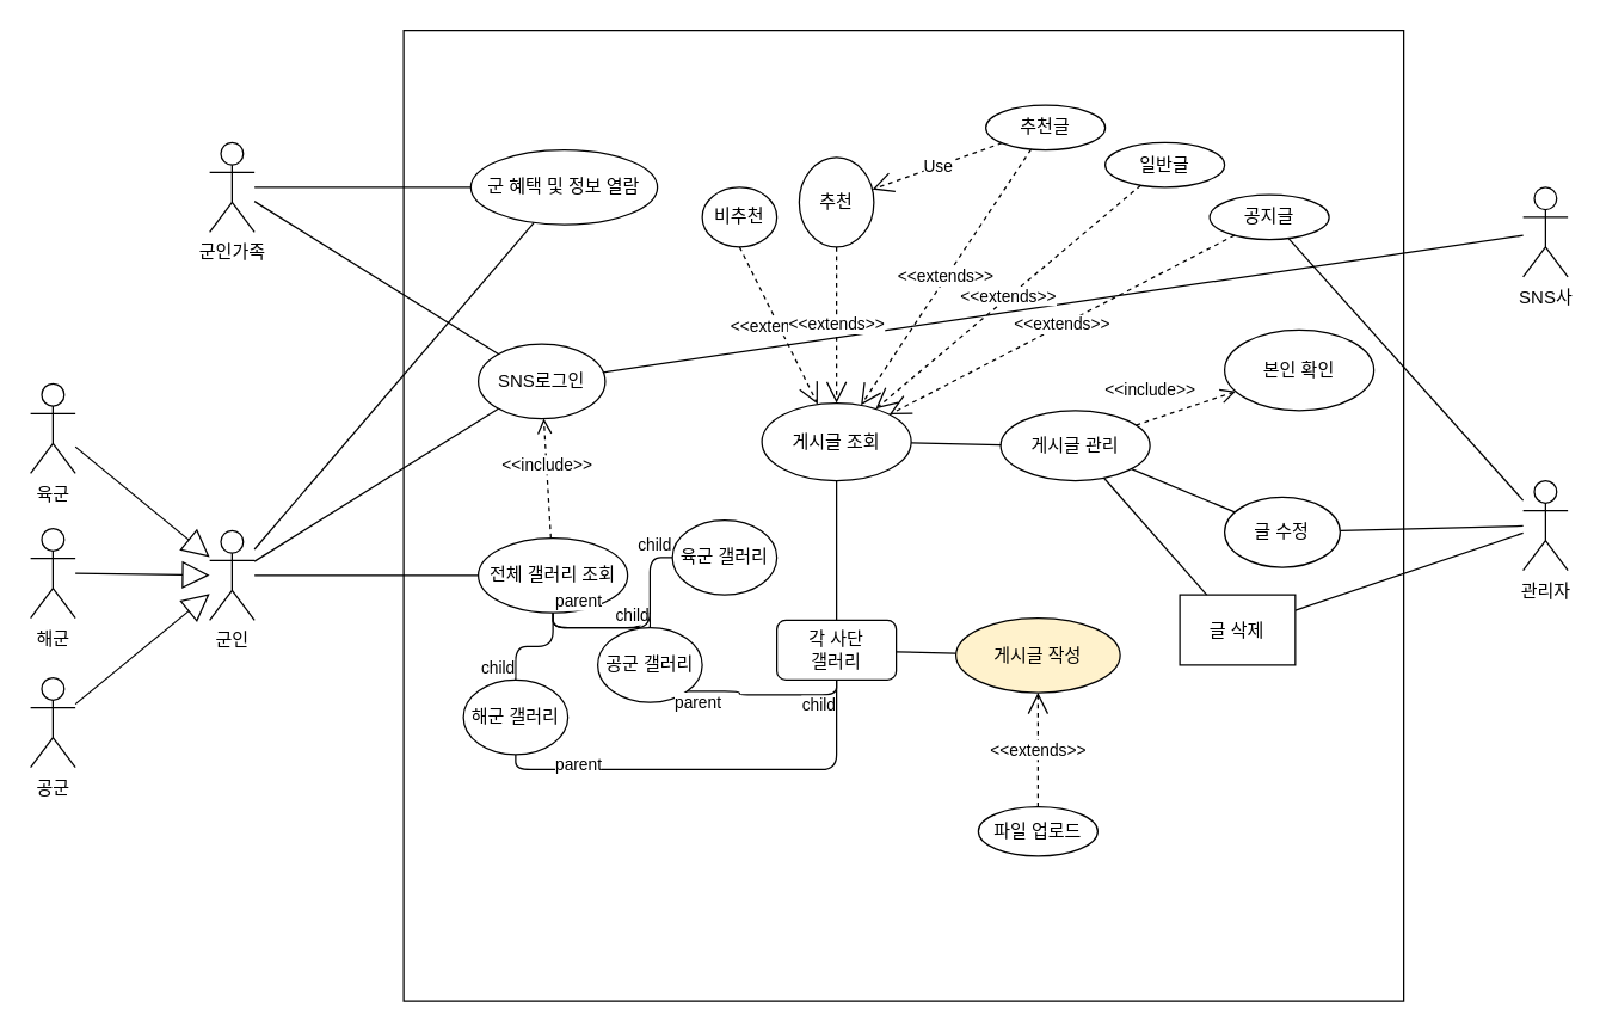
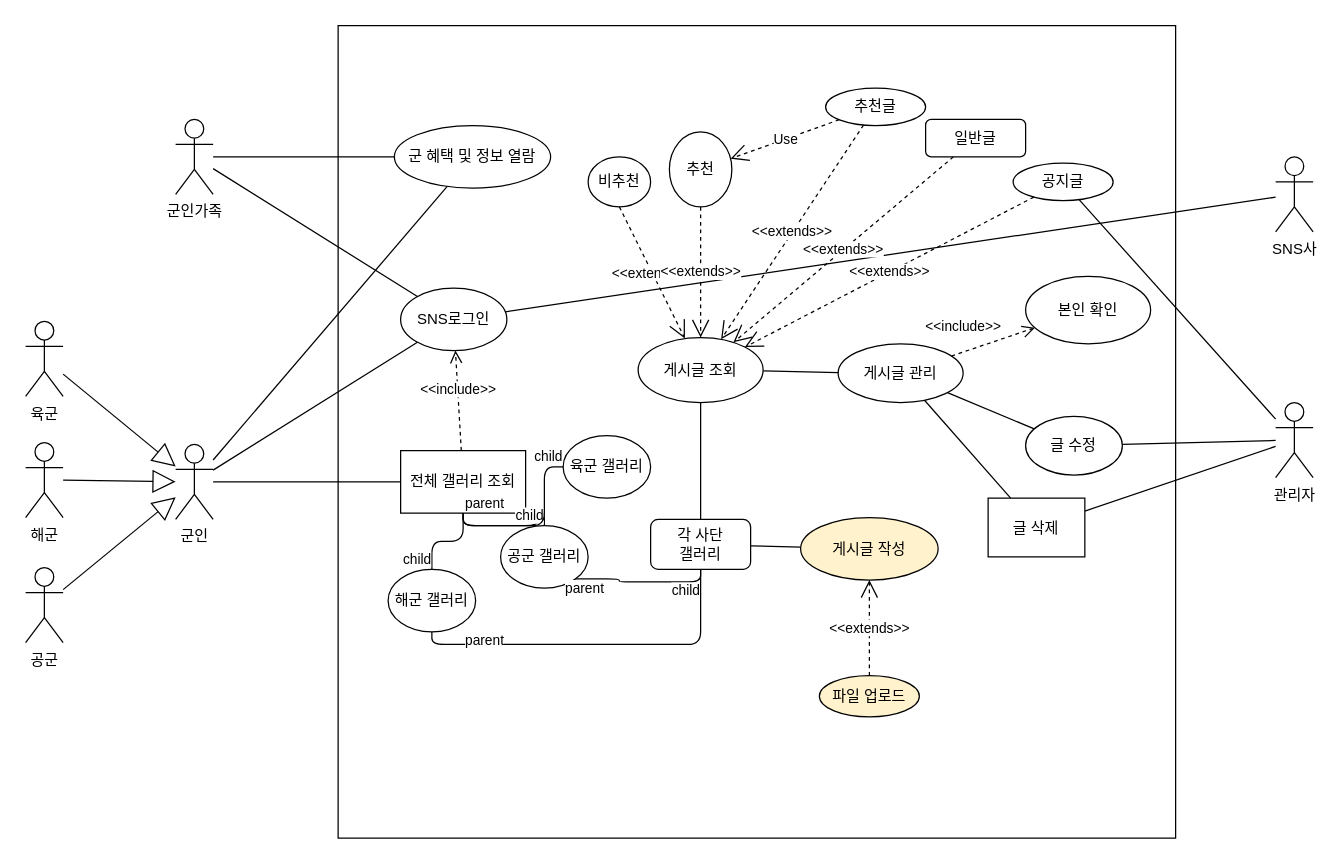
  <mxCell id="0" />
  <mxCell id="1" parent="0" />
  <mxCell id="2" value="군인" style="shape=umlActor;verticalLabelPosition=bottom;verticalAlign=top;html=1;outlineConnect=0;" parent="1" vertex="1"><mxGeometry x="140" y="355" width="30" height="60" as="geometry" /></mxCell>
  <mxCell id="3" value="해군" style="shape=umlActor;verticalLabelPosition=bottom;verticalAlign=top;html=1;outlineConnect=0;" parent="1" vertex="1"><mxGeometry x="20" y="353.5" width="30" height="60" as="geometry" /></mxCell>
  <mxCell id="4" value="공군" style="shape=umlActor;verticalLabelPosition=bottom;verticalAlign=top;html=1;outlineConnect=0;" parent="1" vertex="1"><mxGeometry x="20" y="453.5" width="30" height="60" as="geometry" /></mxCell>
  <mxCell id="5" value="육군&lt;br&gt;" style="shape=umlActor;verticalLabelPosition=bottom;verticalAlign=top;html=1;outlineConnect=0;" parent="1" vertex="1"><mxGeometry x="20" y="256.5" width="30" height="60" as="geometry" /></mxCell>
  <mxCell id="6" value="" style="rounded=0;whiteSpace=wrap;html=1;" parent="1" vertex="1"><mxGeometry x="270" y="20" width="670" height="650" as="geometry" /></mxCell>
  <mxCell id="7" value="SNS로그인" style="ellipse;whiteSpace=wrap;html=1;" parent="1" vertex="1"><mxGeometry x="320" y="230" width="85" height="50" as="geometry" /></mxCell>
  <mxCell id="8" value="게시글 작성" style="ellipse;whiteSpace=wrap;html=1;fillColor=#fff2cc;" parent="1" vertex="1"><mxGeometry x="640" y="413.5" width="110" height="50" as="geometry" /></mxCell>
- <mxCell id="9" value="파일 업로드" style="ellipse;whiteSpace=wrap;html=1;" parent="1" vertex="1"><mxGeometry x="655" y="540" width="80" height="33" as="geometry" /></mxCell>
+ <mxCell id="9" value="파일 업로드" style="ellipse;whiteSpace=wrap;html=1;fillColor=#fff2cc;" parent="1" vertex="1"><mxGeometry x="655" y="540" width="80" height="33" as="geometry" /></mxCell>
  <mxCell id="10" value="" style="endArrow=block;endSize=16;endFill=0;html=1;" parent="1" source="5" target="2" edge="1"><mxGeometry width="160" relative="1" as="geometry"><mxPoint x="60" y="575" as="sourcePoint" /><mxPoint x="220" y="575" as="targetPoint" /></mxGeometry></mxCell>
  <mxCell id="11" value="" style="endArrow=block;endSize=16;endFill=0;html=1;" parent="1" source="4" target="2" edge="1"><mxGeometry width="160" relative="1" as="geometry"><mxPoint x="510" y="425" as="sourcePoint" /><mxPoint x="670" y="425" as="targetPoint" /></mxGeometry></mxCell>
  <mxCell id="12" value="" style="endArrow=block;endSize=16;endFill=0;html=1;" parent="1" source="3" target="2" edge="1"><mxGeometry width="160" relative="1" as="geometry"><mxPoint x="-20" y="585" as="sourcePoint" /><mxPoint x="140" y="585" as="targetPoint" /></mxGeometry></mxCell>
  <mxCell id="13" value="" style="endArrow=none;html=1;" parent="1" source="2" target="7" edge="1"><mxGeometry width="50" height="50" relative="1" as="geometry"><mxPoint x="510" y="370" as="sourcePoint" /><mxPoint x="560" y="320" as="targetPoint" /></mxGeometry></mxCell>
  <mxCell id="14" value="SNS사" style="shape=umlActor;verticalLabelPosition=bottom;verticalAlign=top;html=1;outlineConnect=0;" parent="1" vertex="1"><mxGeometry x="1020" y="125" width="30" height="60" as="geometry" /></mxCell>
  <mxCell id="15" value="" style="endArrow=none;html=1;" parent="1" source="7" target="14" edge="1"><mxGeometry width="50" height="50" relative="1" as="geometry"><mxPoint x="490" y="370" as="sourcePoint" /><mxPoint x="540" y="320" as="targetPoint" /></mxGeometry></mxCell>
  <mxCell id="16" value="관리자" style="shape=umlActor;verticalLabelPosition=bottom;verticalAlign=top;html=1;" parent="1" vertex="1"><mxGeometry x="1020" y="321.5" width="30" height="60" as="geometry" /></mxCell>
  <mxCell id="17" value="추천" style="ellipse;whiteSpace=wrap;html=1;" parent="1" vertex="1"><mxGeometry x="535" y="105" width="50" height="60" as="geometry" /></mxCell>
  <mxCell id="18" value="비추천" style="ellipse;whiteSpace=wrap;html=1;" parent="1" vertex="1"><mxGeometry x="470" y="125" width="50" height="40" as="geometry" /></mxCell>
  <mxCell id="19" value="게시글 조회" style="ellipse;whiteSpace=wrap;html=1;" parent="1" vertex="1"><mxGeometry x="510" y="269.5" width="100" height="52" as="geometry" /></mxCell>
- <mxCell id="20" value="전체 갤러리 조회" style="ellipse;whiteSpace=wrap;html=1;" parent="1" vertex="1"><mxGeometry x="320" y="360" width="100" height="50" as="geometry" /></mxCell>
+ <mxCell id="20" value="전체 갤러리 조회" style="whiteSpace=wrap;html=1;rounded=0;" parent="1" vertex="1"><mxGeometry x="320" y="360" width="100" height="50" as="geometry" /></mxCell>
  <mxCell id="21" value="육군 갤러리" style="ellipse;whiteSpace=wrap;html=1;" parent="1" vertex="1"><mxGeometry x="450" y="348" width="70" height="50" as="geometry" /></mxCell>
  <mxCell id="22" value="공군 갤러리" style="ellipse;whiteSpace=wrap;html=1;" parent="1" vertex="1"><mxGeometry x="400" y="420" width="70" height="50" as="geometry" /></mxCell>
  <mxCell id="23" value="해군 갤러리" style="ellipse;whiteSpace=wrap;html=1;" parent="1" vertex="1"><mxGeometry x="310" y="455" width="70" height="50" as="geometry" /></mxCell>
  <mxCell id="24" value="각 사단&lt;br&gt;갤러리" style="whiteSpace=wrap;html=1;rounded=1;" parent="1" vertex="1"><mxGeometry x="520" y="415" width="80" height="40" as="geometry" /></mxCell>
  <mxCell id="25" value="" style="endArrow=none;html=1;" parent="1" source="2" target="20" edge="1"><mxGeometry width="50" height="50" relative="1" as="geometry"><mxPoint x="160" y="448.68" as="sourcePoint" /><mxPoint x="341.003" y="432.752" as="targetPoint" /></mxGeometry></mxCell>
  <mxCell id="26" value="군인가족" style="shape=umlActor;verticalLabelPosition=bottom;verticalAlign=top;html=1;" parent="1" vertex="1"><mxGeometry x="140" y="95" width="30" height="60" as="geometry" /></mxCell>
  <mxCell id="27" value="" style="endArrow=none;html=1;" parent="1" source="26" target="7" edge="1"><mxGeometry width="50" height="50" relative="1" as="geometry"><mxPoint x="140" y="420.481" as="sourcePoint" /><mxPoint x="352.974" y="285.324" as="targetPoint" /></mxGeometry></mxCell>
  <mxCell id="28" value="게시글 관리" style="ellipse;whiteSpace=wrap;html=1;" parent="1" vertex="1"><mxGeometry x="670" y="274.5" width="100" height="47" as="geometry" /></mxCell>
  <mxCell id="29" value="본인 확인" style="ellipse;whiteSpace=wrap;html=1;" parent="1" vertex="1"><mxGeometry x="820" y="220.5" width="100" height="54" as="geometry" /></mxCell>
  <mxCell id="30" value="" style="endArrow=none;html=1;" parent="1" source="32" target="16" edge="1"><mxGeometry width="50" height="50" relative="1" as="geometry"><mxPoint x="510" y="643.712" as="sourcePoint" /><mxPoint x="887" y="548.5" as="targetPoint" /></mxGeometry></mxCell>
  <mxCell id="31" value="" style="endArrow=none;html=1;" parent="1" source="33" target="16" edge="1"><mxGeometry width="50" height="50" relative="1" as="geometry"><mxPoint x="904.278" y="423.153" as="sourcePoint" /><mxPoint x="1020" y="299.346" as="targetPoint" /></mxGeometry></mxCell>
  <mxCell id="32" value="글 삭제" style="whiteSpace=wrap;html=1;rounded=0;" parent="1" vertex="1"><mxGeometry x="790" y="398" width="77.38" height="47" as="geometry" /></mxCell>
  <mxCell id="33" value="글 수정" style="ellipse;whiteSpace=wrap;html=1;" parent="1" vertex="1"><mxGeometry x="820" y="332.5" width="77.38" height="47" as="geometry" /></mxCell>
  <mxCell id="34" value="&amp;lt;&amp;lt;include&amp;gt;&amp;gt;" style="html=1;verticalAlign=bottom;endArrow=open;dashed=1;endSize=8;" parent="1" source="20" target="7" edge="1"><mxGeometry relative="1" as="geometry"><mxPoint x="580" y="350" as="sourcePoint" /><mxPoint x="500" y="350" as="targetPoint" /></mxGeometry></mxCell>
  <mxCell id="35" value="" style="endArrow=none;html=1;edgeStyle=orthogonalEdgeStyle;" parent="1" source="20" target="22" edge="1"><mxGeometry relative="1" as="geometry"><mxPoint x="460" y="350" as="sourcePoint" /><mxPoint x="620" y="350" as="targetPoint" /></mxGeometry></mxCell>
  <mxCell id="36" value="parent" style="edgeLabel;resizable=0;html=1;align=left;verticalAlign=bottom;" parent="35" connectable="0" vertex="1"><mxGeometry x="-1" relative="1" as="geometry" /></mxCell>
  <mxCell id="37" value="child" style="edgeLabel;resizable=0;html=1;align=right;verticalAlign=bottom;" parent="35" connectable="0" vertex="1"><mxGeometry x="1" relative="1" as="geometry" /></mxCell>
  <mxCell id="38" value="" style="endArrow=none;html=1;edgeStyle=orthogonalEdgeStyle;" parent="1" source="20" target="23" edge="1"><mxGeometry relative="1" as="geometry"><mxPoint x="140" y="541" as="sourcePoint" /><mxPoint x="445" y="430" as="targetPoint" /><Array as="points" /></mxGeometry></mxCell>
  <mxCell id="39" value="parent" style="edgeLabel;resizable=0;html=1;align=left;verticalAlign=bottom;" parent="38" connectable="0" vertex="1"><mxGeometry x="-1" relative="1" as="geometry" /></mxCell>
  <mxCell id="40" value="child" style="edgeLabel;resizable=0;html=1;align=right;verticalAlign=bottom;" parent="38" connectable="0" vertex="1"><mxGeometry x="1" relative="1" as="geometry" /></mxCell>
  <mxCell id="41" value="" style="endArrow=none;html=1;edgeStyle=orthogonalEdgeStyle;exitX=0.5;exitY=1;exitDx=0;exitDy=0;entryX=0;entryY=0.5;entryDx=0;entryDy=0;" parent="1" source="20" target="21" edge="1"><mxGeometry relative="1" as="geometry"><mxPoint x="300" y="540" as="sourcePoint" /><mxPoint x="50" y="730" as="targetPoint" /><Array as="points" /></mxGeometry></mxCell>
  <mxCell id="42" value="parent" style="edgeLabel;resizable=0;html=1;align=left;verticalAlign=bottom;" parent="41" connectable="0" vertex="1"><mxGeometry x="-1" relative="1" as="geometry" /></mxCell>
  <mxCell id="43" value="child" style="edgeLabel;resizable=0;html=1;align=right;verticalAlign=bottom;" parent="41" connectable="0" vertex="1"><mxGeometry x="1" relative="1" as="geometry" /></mxCell>
  <mxCell id="44" value="" style="endArrow=none;html=1;edgeStyle=orthogonalEdgeStyle;exitX=0.5;exitY=1;exitDx=0;exitDy=0;entryX=0.5;entryY=1;entryDx=0;entryDy=0;" parent="1" source="23" target="24" edge="1"><mxGeometry relative="1" as="geometry"><mxPoint x="340" y="570" as="sourcePoint" /><mxPoint x="60" y="820" as="targetPoint" /><Array as="points" /></mxGeometry></mxCell>
  <mxCell id="45" value="parent" style="edgeLabel;resizable=0;html=1;align=left;verticalAlign=bottom;" parent="44" connectable="0" vertex="1"><mxGeometry x="-1" relative="1" as="geometry"><mxPoint x="25" y="15" as="offset" /></mxGeometry></mxCell>
  <mxCell id="46" value="child" style="edgeLabel;resizable=0;html=1;align=right;verticalAlign=bottom;" parent="44" connectable="0" vertex="1"><mxGeometry x="1" relative="1" as="geometry"><mxPoint y="25" as="offset" /></mxGeometry></mxCell>
  <mxCell id="47" value="" style="endArrow=none;html=1;edgeStyle=orthogonalEdgeStyle;exitX=1;exitY=1;exitDx=0;exitDy=0;entryX=0.5;entryY=1;entryDx=0;entryDy=0;" parent="1" source="22" target="24" edge="1"><mxGeometry relative="1" as="geometry"><mxPoint x="180" y="720" as="sourcePoint" /><mxPoint x="380" y="720" as="targetPoint" /><Array as="points" /></mxGeometry></mxCell>
  <mxCell id="48" value="parent" style="edgeLabel;resizable=0;html=1;align=left;verticalAlign=bottom;" parent="47" connectable="0" vertex="1"><mxGeometry x="-1" relative="1" as="geometry"><mxPoint x="-10" y="15" as="offset" /></mxGeometry></mxCell>
  <mxCell id="49" value="child" style="edgeLabel;resizable=0;html=1;align=right;verticalAlign=bottom;" parent="47" connectable="0" vertex="1"><mxGeometry x="1" relative="1" as="geometry"><mxPoint y="25" as="offset" /></mxGeometry></mxCell>
  <mxCell id="50" value="&amp;lt;&amp;lt;extends&amp;gt;&amp;gt;" style="endArrow=open;endSize=12;dashed=1;html=1;" parent="1" source="9" target="8" edge="1"><mxGeometry width="160" relative="1" as="geometry"><mxPoint x="460" y="360" as="sourcePoint" /><mxPoint x="620" y="360" as="targetPoint" /></mxGeometry></mxCell>
  <mxCell id="51" value="&amp;lt;&amp;lt;extends&amp;gt;&amp;gt;" style="endArrow=open;endSize=12;dashed=1;html=1;exitX=0.5;exitY=1;exitDx=0;exitDy=0;" parent="1" source="18" target="19" edge="1"><mxGeometry width="160" relative="1" as="geometry"><mxPoint x="623.519" y="537.971" as="sourcePoint" /><mxPoint x="684.581" y="468.213" as="targetPoint" /></mxGeometry></mxCell>
  <mxCell id="52" value="&amp;lt;&amp;lt;extends&amp;gt;&amp;gt;" style="endArrow=open;endSize=12;dashed=1;html=1;exitX=0.5;exitY=1;exitDx=0;exitDy=0;" parent="1" source="17" target="19" edge="1"><mxGeometry width="160" relative="1" as="geometry"><mxPoint x="633.519" y="547.971" as="sourcePoint" /><mxPoint x="694.581" y="478.213" as="targetPoint" /></mxGeometry></mxCell>
  <mxCell id="53" value="군 혜택 및 정보 열람" style="ellipse;whiteSpace=wrap;html=1;" vertex="1" parent="1"><mxGeometry x="315" y="100" width="125" height="50" as="geometry" /></mxCell>
  <mxCell id="54" value="" style="endArrow=none;html=1;" edge="1" parent="1" source="26" target="53"><mxGeometry width="50" height="50" relative="1" as="geometry"><mxPoint x="210" y="110" as="sourcePoint" /><mxPoint x="345.125" y="247.781" as="targetPoint" /></mxGeometry></mxCell>
  <mxCell id="55" value="" style="endArrow=none;html=1;" edge="1" parent="1" source="2" target="53"><mxGeometry width="50" height="50" relative="1" as="geometry"><mxPoint x="150" y="264.06" as="sourcePoint" /><mxPoint x="302.586" y="230.998" as="targetPoint" /></mxGeometry></mxCell>
  <mxCell id="56" value="공지글" style="ellipse;whiteSpace=wrap;html=1;" vertex="1" parent="1"><mxGeometry x="810" y="130" width="80" height="30" as="geometry" /></mxCell>
- <mxCell id="57" value="일반글" style="ellipse;whiteSpace=wrap;html=1;" vertex="1" parent="1"><mxGeometry x="740" y="95" width="80" height="30" as="geometry" /></mxCell>
+ <mxCell id="57" value="일반글" style="whiteSpace=wrap;html=1;rounded=1;" vertex="1" parent="1"><mxGeometry x="740" y="95" width="80" height="30" as="geometry" /></mxCell>
  <mxCell id="58" value="추천글" style="ellipse;whiteSpace=wrap;html=1;" vertex="1" parent="1"><mxGeometry x="660" y="70" width="80" height="30" as="geometry" /></mxCell>
  <mxCell id="59" value="" style="endArrow=none;html=1;" edge="1" parent="1" source="24" target="8"><mxGeometry width="50" height="50" relative="1" as="geometry"><mxPoint x="580" y="360" as="sourcePoint" /><mxPoint x="630" y="310" as="targetPoint" /></mxGeometry></mxCell>
  <mxCell id="60" value="" style="endArrow=none;html=1;" edge="1" parent="1" source="24" target="19"><mxGeometry width="50" height="50" relative="1" as="geometry"><mxPoint x="580" y="360" as="sourcePoint" /><mxPoint x="630" y="310" as="targetPoint" /></mxGeometry></mxCell>
  <mxCell id="61" value="&amp;lt;&amp;lt;extends&amp;gt;&amp;gt;" style="endArrow=open;endSize=12;dashed=1;html=1;" edge="1" parent="1" source="58" target="19"><mxGeometry width="160" relative="1" as="geometry"><mxPoint x="565.6" y="281.96" as="sourcePoint" /><mxPoint x="499.999" y="362.997" as="targetPoint" /></mxGeometry></mxCell>
  <mxCell id="62" value="&amp;lt;&amp;lt;extends&amp;gt;&amp;gt;" style="endArrow=open;endSize=12;dashed=1;html=1;" edge="1" parent="1" source="56" target="19"><mxGeometry width="160" relative="1" as="geometry"><mxPoint x="626.881" y="288.599" as="sourcePoint" /><mxPoint x="570" y="-10" as="targetPoint" /></mxGeometry></mxCell>
  <mxCell id="63" value="&amp;lt;&amp;lt;extends&amp;gt;&amp;gt;" style="endArrow=open;endSize=12;dashed=1;html=1;" edge="1" parent="1" source="57" target="19"><mxGeometry width="160" relative="1" as="geometry"><mxPoint x="636.881" y="298.599" as="sourcePoint" /><mxPoint x="692.751" y="343.2" as="targetPoint" /></mxGeometry></mxCell>
  <mxCell id="64" value="" style="endArrow=none;html=1;" edge="1" parent="1" source="28" target="33"><mxGeometry width="50" height="50" relative="1" as="geometry"><mxPoint x="896.819" y="377.513" as="sourcePoint" /><mxPoint x="1030" y="343.782" as="targetPoint" /></mxGeometry></mxCell>
  <mxCell id="65" value="" style="endArrow=none;html=1;" edge="1" parent="1" source="28" target="32"><mxGeometry width="50" height="50" relative="1" as="geometry"><mxPoint x="856.226" y="365.061" as="sourcePoint" /><mxPoint x="865.02" y="309.894" as="targetPoint" /></mxGeometry></mxCell>
  <mxCell id="66" value="&amp;lt;&amp;lt;include&amp;gt;&amp;gt;" style="html=1;verticalAlign=bottom;endArrow=open;dashed=1;endSize=8;" edge="1" parent="1" source="28" target="29"><mxGeometry x="-0.619" y="11" relative="1" as="geometry"><mxPoint x="380.952" y="370.005" as="sourcePoint" /><mxPoint x="384.039" y="289.996" as="targetPoint" /><mxPoint x="1" as="offset" /></mxGeometry></mxCell>
  <mxCell id="67" value="" style="endArrow=none;html=1;" edge="1" parent="1" source="28" target="19"><mxGeometry width="50" height="50" relative="1" as="geometry"><mxPoint x="577.676" y="425.372" as="sourcePoint" /><mxPoint x="640.01" y="265.976" as="targetPoint" /></mxGeometry></mxCell>
  <mxCell id="68" value="Use" style="endArrow=open;endSize=12;dashed=1;html=1;" edge="1" parent="1" source="58" target="17"><mxGeometry width="160" relative="1" as="geometry"><mxPoint x="630" y="-10" as="sourcePoint" /><mxPoint x="790" y="-10" as="targetPoint" /></mxGeometry></mxCell>
  <mxCell id="69" value="" style="endArrow=none;html=1;" edge="1" parent="1" source="56" target="16"><mxGeometry width="50" height="50" relative="1" as="geometry"><mxPoint x="902.969" y="376.897" as="sourcePoint" /><mxPoint x="1020" y="414.675" as="targetPoint" /></mxGeometry></mxCell>
